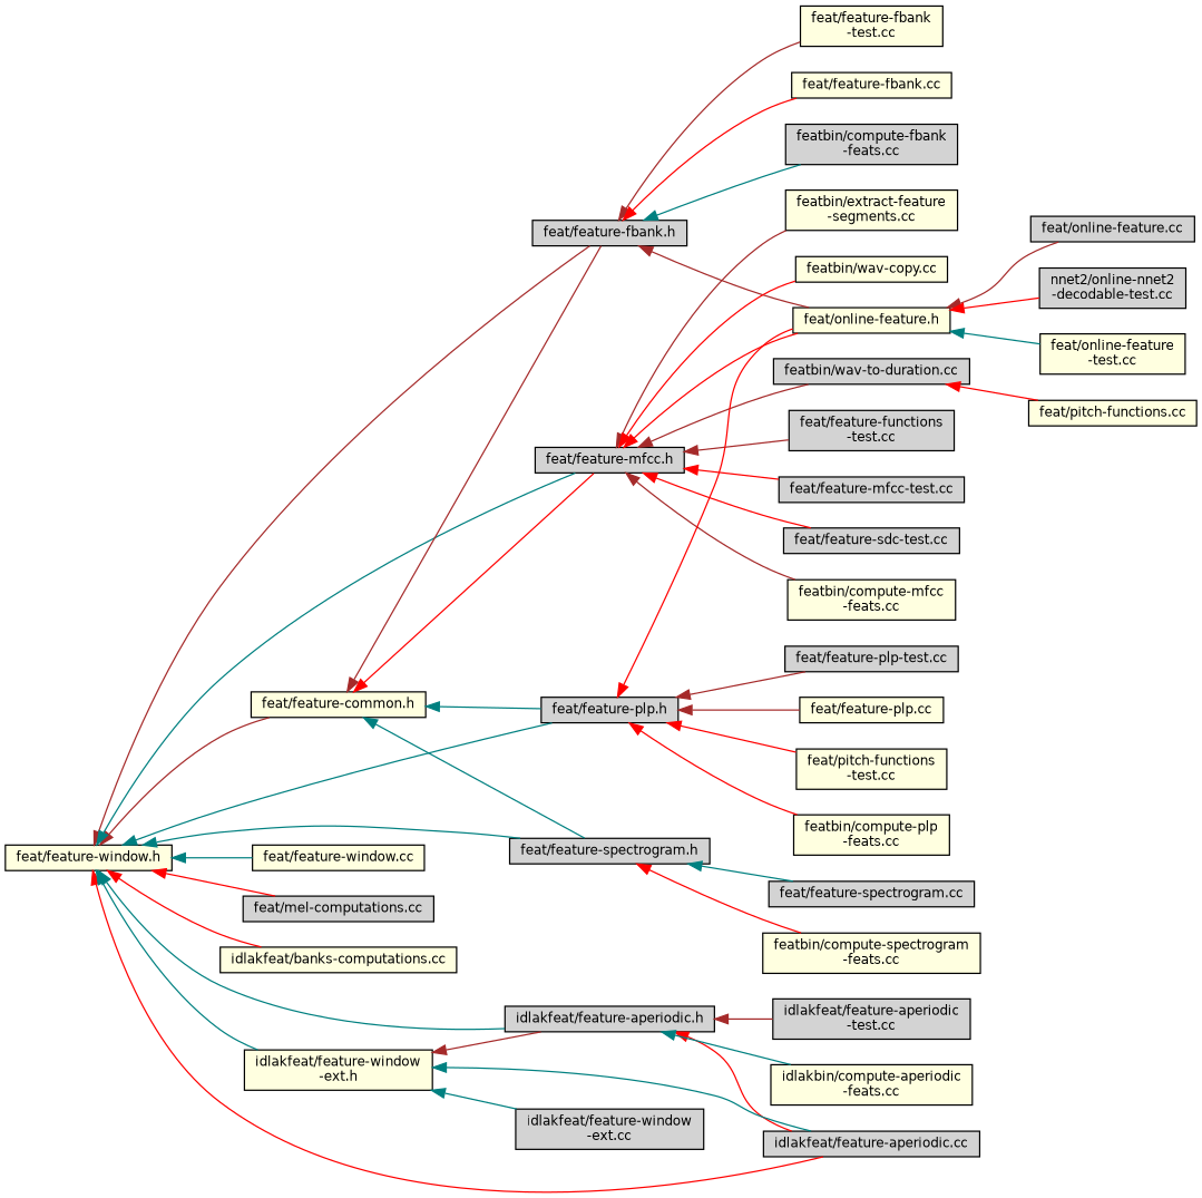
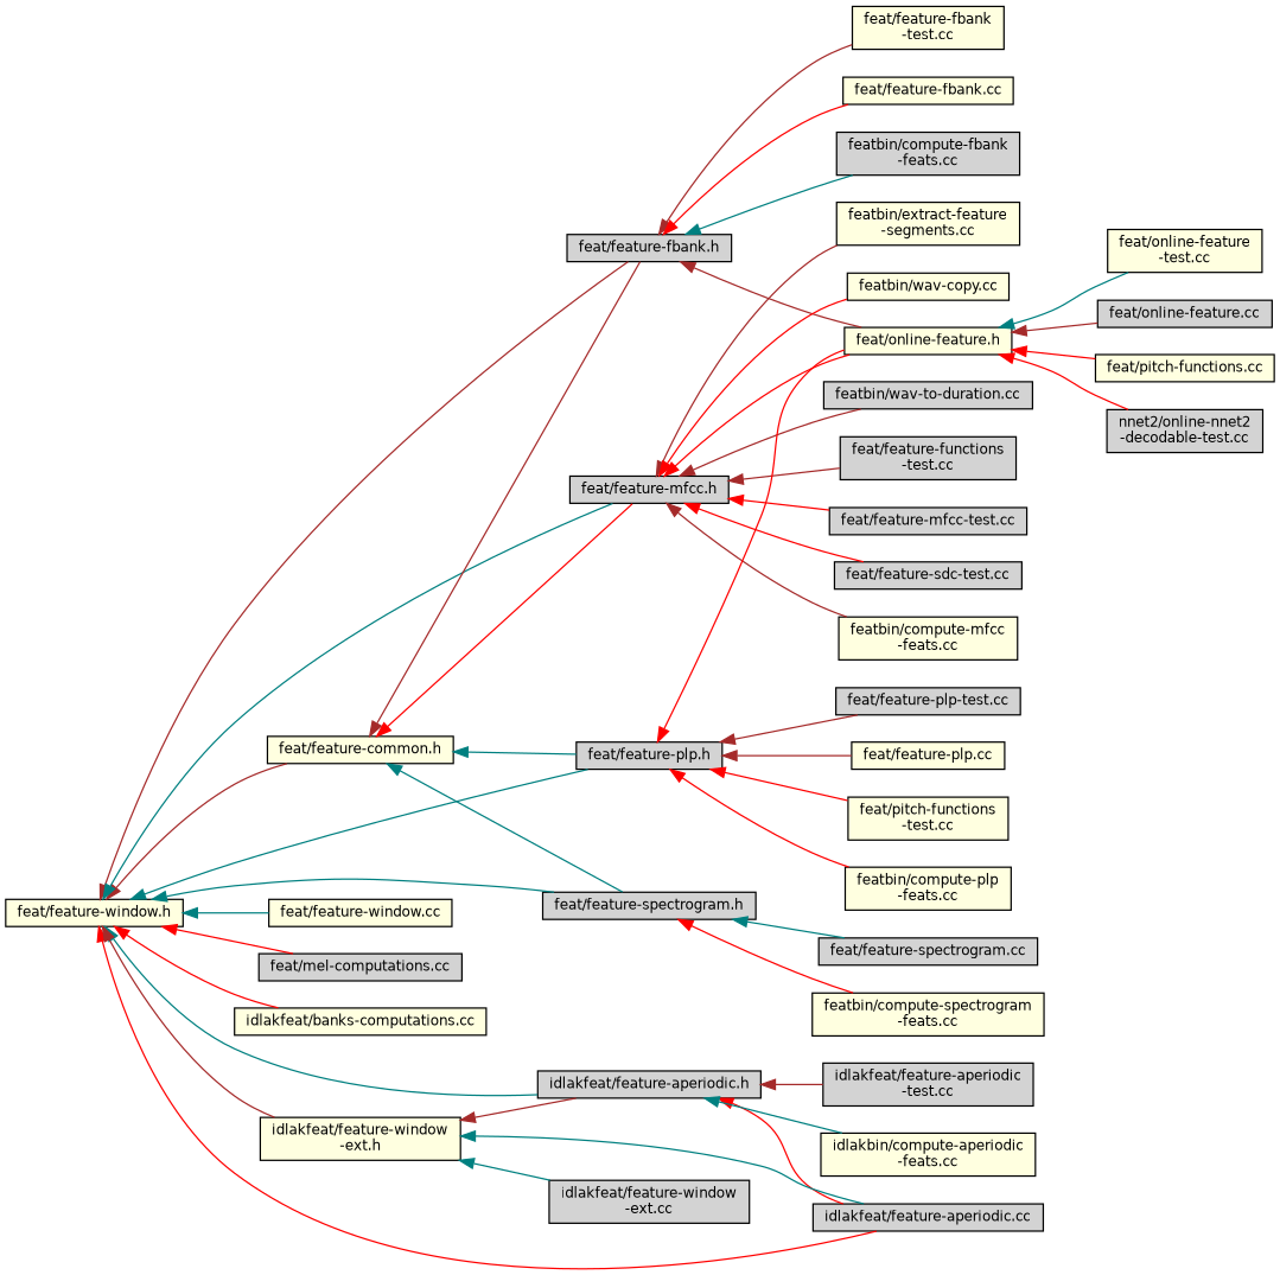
  digraph {
    rankdir=LR
    node [color=black fillcolor=lightyellow fontname=Helvetica fontsize=10 shape=record style=filled]
    edge [color=red dir=back fontname=Helvetica fontsize=10 labelfontname=Helvetica labelfontsize=10 style=solid]
    n1 [fontcolor=black height=0.2 label="feat/feature-window.h" width=0.4]
    n2 [height=0.2 label="feat/feature-common.h" width=0.4]
    n3 [fillcolor=lightgrey height=0.2 label="feat/feature-fbank.h" width=0.4]
    n4 [fillcolor=lightgrey height=0.2 label="feat/feature-mfcc.h" width=0.4]
    n5 [fillcolor=lightgrey height=0.2 label="feat/feature-plp.h" width=0.4]
    n6 [fillcolor=lightgrey height=0.2 label="feat/feature-spectrogram.h" width=0.4]
    n7 [height=0.2 label="feat/feature-window.cc" width=0.4]
    n8 [fillcolor=lightgrey height=0.2 label="feat/mel-computations.cc" width=0.4]
    n9 [height=0.2 label="idlakfeat/banks-computations.cc" width=0.4]
    n10 [fillcolor=lightgrey height=0.2 label="idlakfeat/feature-aperiodic.h" width=0.4]
    n11 [fillcolor=lightgrey height=0.2 label="idlakfeat/feature-aperiodic.cc" width=0.4]
    n12 [height=0.2 label="idlakfeat/feature-window\l-ext.h" width=0.4]
    n13 [height=0.2 label="feat/feature-fbank\l-test.cc" width=0.4]
    n14 [height=0.2 label="feat/feature-fbank.cc" width=0.4]
    n15 [height=0.2 label="feat/online-feature.h" width=0.4]
    n16 [fillcolor=lightgrey height=0.2 label="featbin/compute-fbank\l-feats.cc" width=0.4]
    n17 [fillcolor=lightgrey height=0.2 label="feat/feature-functions\l-test.cc" width=0.4]
    n18 [fillcolor=lightgrey height=0.2 label="feat/feature-mfcc-test.cc" width=0.4]
    n19 [fillcolor=lightgrey height=0.2 label="feat/feature-sdc-test.cc" width=0.4]
    n20 [height=0.2 label="featbin/compute-mfcc\l-feats.cc" width=0.4]
    n21 [height=0.2 label="featbin/extract-feature\l-segments.cc" width=0.4]
    n22 [height=0.2 label="featbin/wav-copy.cc" width=0.4]
    n23 [fillcolor=lightgrey height=0.2 label="featbin/wav-to-duration.cc" width=0.4]
    n24 [fillcolor=lightgrey height=0.2 label="feat/feature-plp-test.cc" width=0.4]
    n25 [height=0.2 label="feat/feature-plp.cc" width=0.4]
    n26 [height=0.2 label="feat/pitch-functions\l-test.cc" width=0.4]
    n27 [height=0.2 label="featbin/compute-plp\l-feats.cc" width=0.4]
    n28 [fillcolor=lightgrey height=0.2 label="feat/feature-spectrogram.cc" width=0.4]
    n29 [height=0.2 label="featbin/compute-spectrogram\l-feats.cc" width=0.4]
    n30 [fillcolor=lightgrey height=0.2 label="idlakfeat/feature-aperiodic\l-test.cc" width=0.4]
    n31 [height=0.2 label="idlakbin/compute-aperiodic\l-feats.cc" width=0.4]
    n32 [fillcolor=lightgrey height=0.2 label="idlakfeat/feature-window\l-ext.cc" width=0.4]
    n33 [height=0.2 label="feat/online-feature\l-test.cc" width=0.4]
    n34 [fillcolor=lightgrey height=0.2 label="feat/online-feature.cc" width=0.4]
    n35 [height=0.2 label="feat/pitch-functions.cc" width=0.4]
    n36 [fillcolor=lightgrey height=0.2 label="nnet2/online-nnet2\l-decodable-test.cc" width=0.4]
    n1 -> n2 [color=brown]
    n1 -> n3 [color=brown]
    n1 -> n4 [color=teal]
    n1 -> n5 [color=teal]
    n1 -> n6 [color=teal]
    n1 -> n7 [color=teal]
    n1 -> n8
    n1 -> n9
    n1 -> n10 [color=teal]
    n1 -> n11
-   n1 -> n12 [color=teal]
+   n1 -> n12 [color=brown]
    n2 -> n3 [color=brown]
    n2 -> n4
    n2 -> n5 [color=teal]
    n2 -> n6 [color=teal]
    n3 -> n13 [color=brown]
    n3 -> n14
    n3 -> n15 [color=brown]
    n3 -> n16 [color=teal]
    n4 -> n15
    n4 -> n17 [color=brown]
    n4 -> n18
    n4 -> n19
    n4 -> n20 [color=brown]
    n4 -> n21 [color=brown]
    n4 -> n22
    n4 -> n23 [color=brown]
    n5 -> n15
    n5 -> n24 [color=brown]
    n5 -> n25 [color=brown]
    n5 -> n26
    n5 -> n27
    n6 -> n28 [color=teal]
    n6 -> n29
    n10 -> n11
    n10 -> n30 [color=brown]
    n10 -> n31 [color=teal]
    n12 -> n10 [color=brown]
    n12 -> n11 [color=teal]
    n12 -> n32 [color=teal]
    n15 -> n33 [color=teal]
    n15 -> n34 [color=brown]
-   n23 -> n35
+   n15 -> n35
    n15 -> n36
  }
